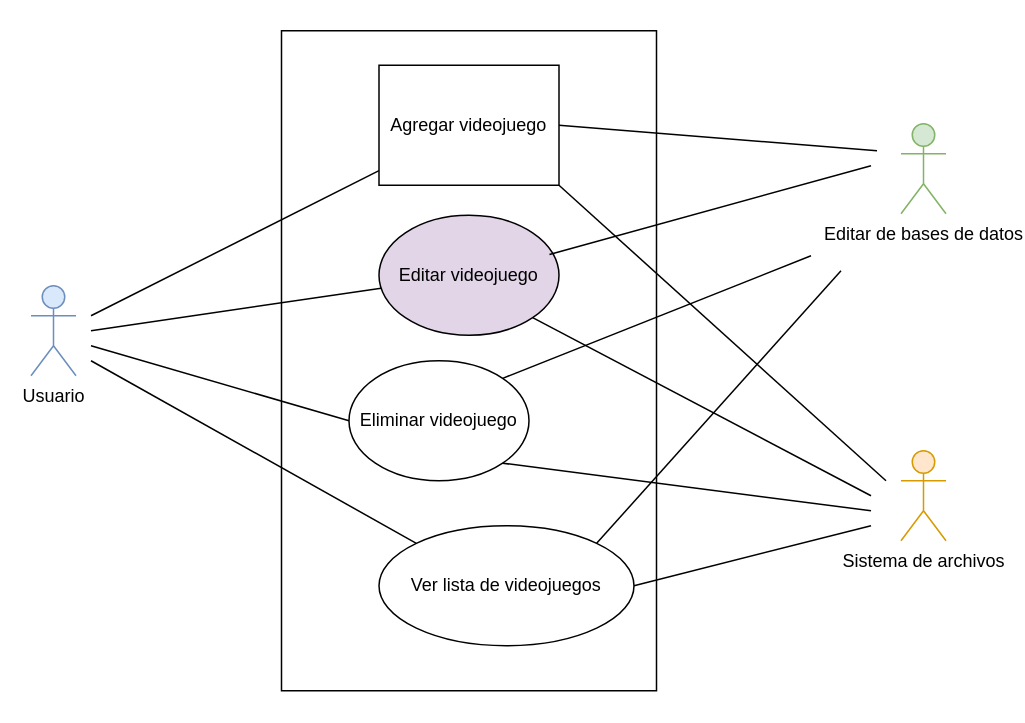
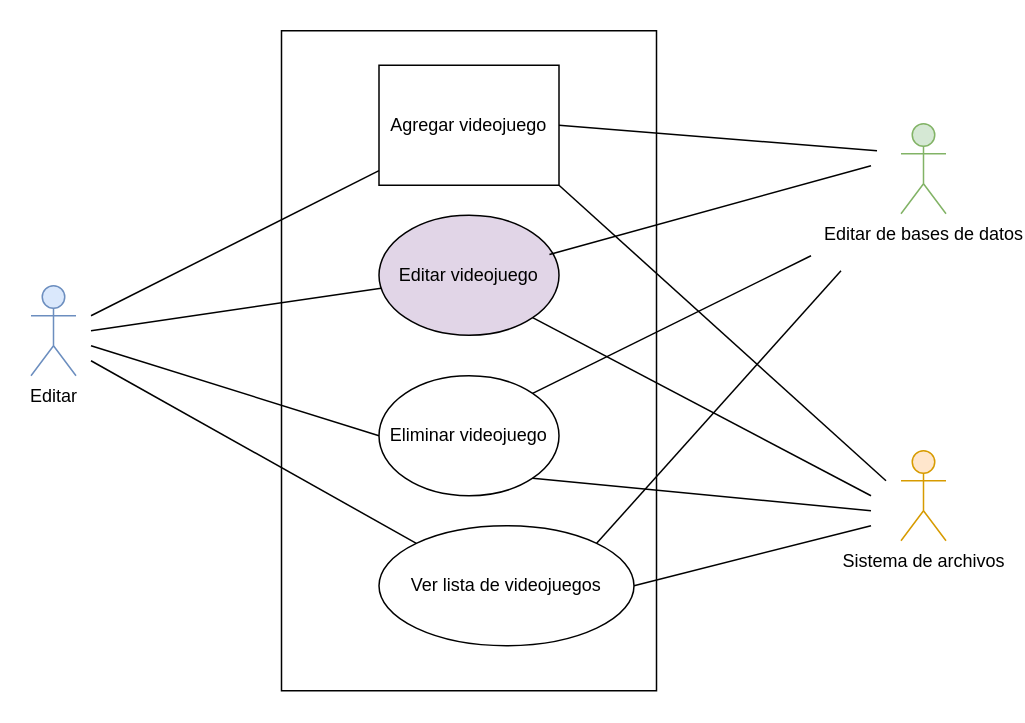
  <mxCell id="0" />
  <mxCell id="1" parent="0" />
  <mxCell id="2" value="Editar de bases de datos" style="shape=umlActor;verticalLabelPosition=bottom;verticalAlign=top;html=1;outlineConnect=0;fillColor=#d5e8d4;strokeColor=#82b366;align=center;" vertex="1" parent="1"><mxGeometry x="600" y="82" width="30" height="60" as="geometry" /></mxCell>
  <mxCell id="3" value="Sistema de archivos" style="shape=umlActor;verticalLabelPosition=bottom;verticalAlign=top;html=1;outlineConnect=0;fillColor=#ffe6cc;strokeColor=#d79b00;" vertex="1" parent="1"><mxGeometry x="600" y="300" width="30" height="60" as="geometry" /></mxCell>
- <mxCell id="4" value="Usuario" style="shape=umlActor;verticalLabelPosition=bottom;verticalAlign=top;html=1;outlineConnect=0;fillColor=#dae8fc;strokeColor=#6c8ebf;" vertex="1" parent="1"><mxGeometry x="20" y="190" width="30" height="60" as="geometry" /></mxCell>
+ <mxCell id="4" value="Editar" style="shape=umlActor;verticalLabelPosition=bottom;verticalAlign=top;html=1;outlineConnect=0;fillColor=#dae8fc;strokeColor=#6c8ebf;" vertex="1" parent="1"><mxGeometry x="20" y="190" width="30" height="60" as="geometry" /></mxCell>
  <mxCell id="5" value="" style="rounded=0;whiteSpace=wrap;html=1;direction=south;" vertex="1" parent="1"><mxGeometry x="187" y="20" width="250" height="440" as="geometry" /></mxCell>
  <mxCell id="6" value="Agregar videojuego" style="whiteSpace=wrap;html=1;rounded=0;" vertex="1" parent="1"><mxGeometry x="252" y="43" width="120" height="80" as="geometry" /></mxCell>
  <mxCell id="7" value="Editar videojuego" style="ellipse;whiteSpace=wrap;html=1;fillColor=#e1d5e7;" vertex="1" parent="1"><mxGeometry x="252" y="143" width="120" height="80" as="geometry" /></mxCell>
- <mxCell id="8" value="Eliminar videojuego" style="ellipse;whiteSpace=wrap;html=1;" vertex="1" parent="1"><mxGeometry x="232" y="240" width="120" height="80" as="geometry" /></mxCell>
+ <mxCell id="8" value="Eliminar videojuego" style="ellipse;whiteSpace=wrap;html=1;" vertex="1" parent="1"><mxGeometry x="252" y="250" width="120" height="80" as="geometry" /></mxCell>
  <mxCell id="9" value="Ver lista de videojuegos" style="ellipse;whiteSpace=wrap;html=1;" vertex="1" parent="1"><mxGeometry x="252" y="350" width="170" height="80" as="geometry" /></mxCell>
  <mxCell id="10" value="" style="endArrow=none;html=1;rounded=0;" edge="1" parent="1" target="6"><mxGeometry relative="1" as="geometry"><mxPoint x="60" y="210" as="sourcePoint" /><mxPoint x="210" y="163" as="targetPoint" /></mxGeometry></mxCell>
  <mxCell id="11" value="" style="endArrow=none;html=1;rounded=0;" edge="1" parent="1" target="7"><mxGeometry relative="1" as="geometry"><mxPoint x="60" y="220" as="sourcePoint" /><mxPoint x="275" y="118" as="targetPoint" /></mxGeometry></mxCell>
  <mxCell id="12" value="" style="endArrow=none;html=1;rounded=0;entryX=0;entryY=0.5;entryDx=0;entryDy=0;" edge="1" parent="1" target="8"><mxGeometry relative="1" as="geometry"><mxPoint x="60" y="230" as="sourcePoint" /><mxPoint x="264" y="204" as="targetPoint" /></mxGeometry></mxCell>
  <mxCell id="13" value="" style="endArrow=none;html=1;rounded=0;entryX=0;entryY=0;entryDx=0;entryDy=0;" edge="1" parent="1" target="9"><mxGeometry relative="1" as="geometry"><mxPoint x="60" y="240" as="sourcePoint" /><mxPoint x="262" y="300" as="targetPoint" /></mxGeometry></mxCell>
  <mxCell id="14" value="" style="endArrow=none;html=1;rounded=0;exitX=1;exitY=0.5;exitDx=0;exitDy=0;" edge="1" parent="1" source="6"><mxGeometry relative="1" as="geometry"><mxPoint x="380" y="203" as="sourcePoint" /><mxPoint x="584" y="100" as="targetPoint" /></mxGeometry></mxCell>
  <mxCell id="15" value="" style="endArrow=none;html=1;rounded=0;exitX=0.947;exitY=0.327;exitDx=0;exitDy=0;exitPerimeter=0;" edge="1" parent="1" source="7"><mxGeometry relative="1" as="geometry"><mxPoint x="382" y="93" as="sourcePoint" /><mxPoint x="580" y="110" as="targetPoint" /></mxGeometry></mxCell>
  <mxCell id="16" value="" style="endArrow=none;html=1;rounded=0;exitX=1;exitY=0;exitDx=0;exitDy=0;" edge="1" parent="1" source="8"><mxGeometry relative="1" as="geometry"><mxPoint x="376" y="179" as="sourcePoint" /><mxPoint x="540" y="170" as="targetPoint" /></mxGeometry></mxCell>
  <mxCell id="17" value="" style="endArrow=none;html=1;rounded=0;exitX=1;exitY=0;exitDx=0;exitDy=0;" edge="1" parent="1" source="9"><mxGeometry relative="1" as="geometry"><mxPoint x="364" y="272" as="sourcePoint" /><mxPoint x="560" y="180" as="targetPoint" /></mxGeometry></mxCell>
  <mxCell id="18" value="" style="endArrow=none;html=1;rounded=0;exitX=1;exitY=0.5;exitDx=0;exitDy=0;" edge="1" parent="1" source="9"><mxGeometry relative="1" as="geometry"><mxPoint x="364" y="372" as="sourcePoint" /><mxPoint x="580" y="350" as="targetPoint" /></mxGeometry></mxCell>
  <mxCell id="19" value="" style="endArrow=none;html=1;rounded=0;exitX=1;exitY=1;exitDx=0;exitDy=0;" edge="1" parent="1" source="8"><mxGeometry relative="1" as="geometry"><mxPoint x="382" y="400" as="sourcePoint" /><mxPoint x="580" y="340" as="targetPoint" /></mxGeometry></mxCell>
  <mxCell id="20" value="" style="endArrow=none;html=1;rounded=0;exitX=1;exitY=1;exitDx=0;exitDy=0;" edge="1" parent="1" source="7"><mxGeometry relative="1" as="geometry"><mxPoint x="364" y="328" as="sourcePoint" /><mxPoint x="580" y="330" as="targetPoint" /></mxGeometry></mxCell>
  <mxCell id="21" value="" style="endArrow=none;html=1;rounded=0;exitX=1;exitY=1;exitDx=0;exitDy=0;" edge="1" parent="1" source="6"><mxGeometry relative="1" as="geometry"><mxPoint x="364" y="221" as="sourcePoint" /><mxPoint x="590" y="320" as="targetPoint" /></mxGeometry></mxCell>
